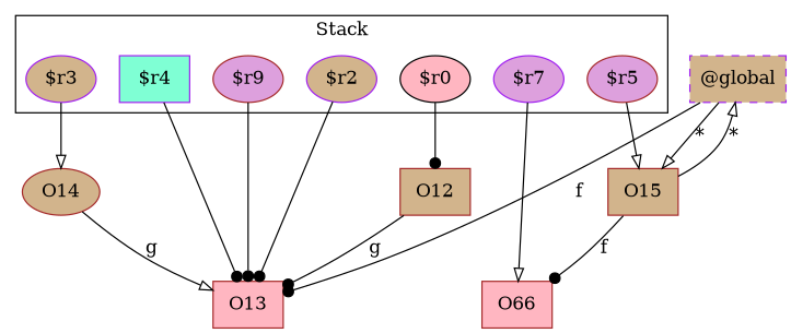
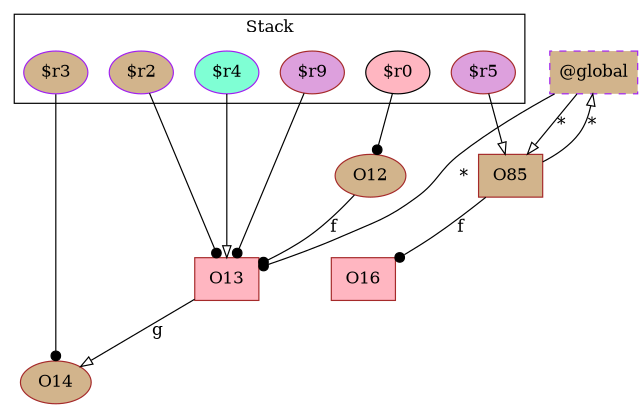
  digraph {
    rankDir=LR
    node [color=brown fillcolor=tan style=filled]
    edge [arrowhead=dot]
    "$r0" [color=black fillcolor=lightpink]
    "$r2" [color=purple]
    "$r3" [color=purple]
-   "$r4" [color=purple fillcolor=aquamarine shape=box]
+   "$r4" [color=purple fillcolor=aquamarine]
    "$r5" [fillcolor=plum]
-   "$r7" [color=purple fillcolor=plum]
    "$r9" [fillcolor=plum]
-   O12 [shape=box]
+   O12 [shape=ellipse]
    O13 [fillcolor=lightpink shape=box]
    O14 [shape=ellipse]
-   O15 [shape=box]
-   O16 [fillcolor=lightpink shape=box label=O66]
+   O15 [shape=box label=O85]
+   O16 [fillcolor=lightpink shape=box]
    "@global" [color=purple shape=box style="filled,dashed"]
    subgraph cluster_1 {
      label=Stack
      "$r0"
      "$r2"
      "$r3"
      "$r4"
      "$r5"
-     "$r7"
      "$r9"
    }
    "$r0" -> O12
    "$r2" -> O13
-   "$r3" -> O14 [arrowhead=onormal]
-   "$r4" -> O13
+   "$r3" -> O14
+   "$r4" -> O13 [arrowhead=onormal]
    "$r5" -> O15 [arrowhead=onormal]
-   "$r7" -> O16 [arrowhead=onormal]
    "$r9" -> O13
-   O12 -> O13 [label=g weight=0.2]
-   O14 -> O13 [arrowhead=onormal label=g weight=0.2]
+   O12 -> O13 [label=f weight=0.2]
+   O13 -> O14 [arrowhead=onormal label=g weight=0.2]
    O15 -> O16 [label=f weight=0.2]
    O15 -> "@global" [arrowhead=onormal label="*" weight=0.2]
-   "@global" -> O13 [label=f weight=0.2]
+   "@global" -> O13 [label="*" weight=0.2]
    "@global" -> O15 [arrowhead=onormal label="*" weight=0.2]
  }
